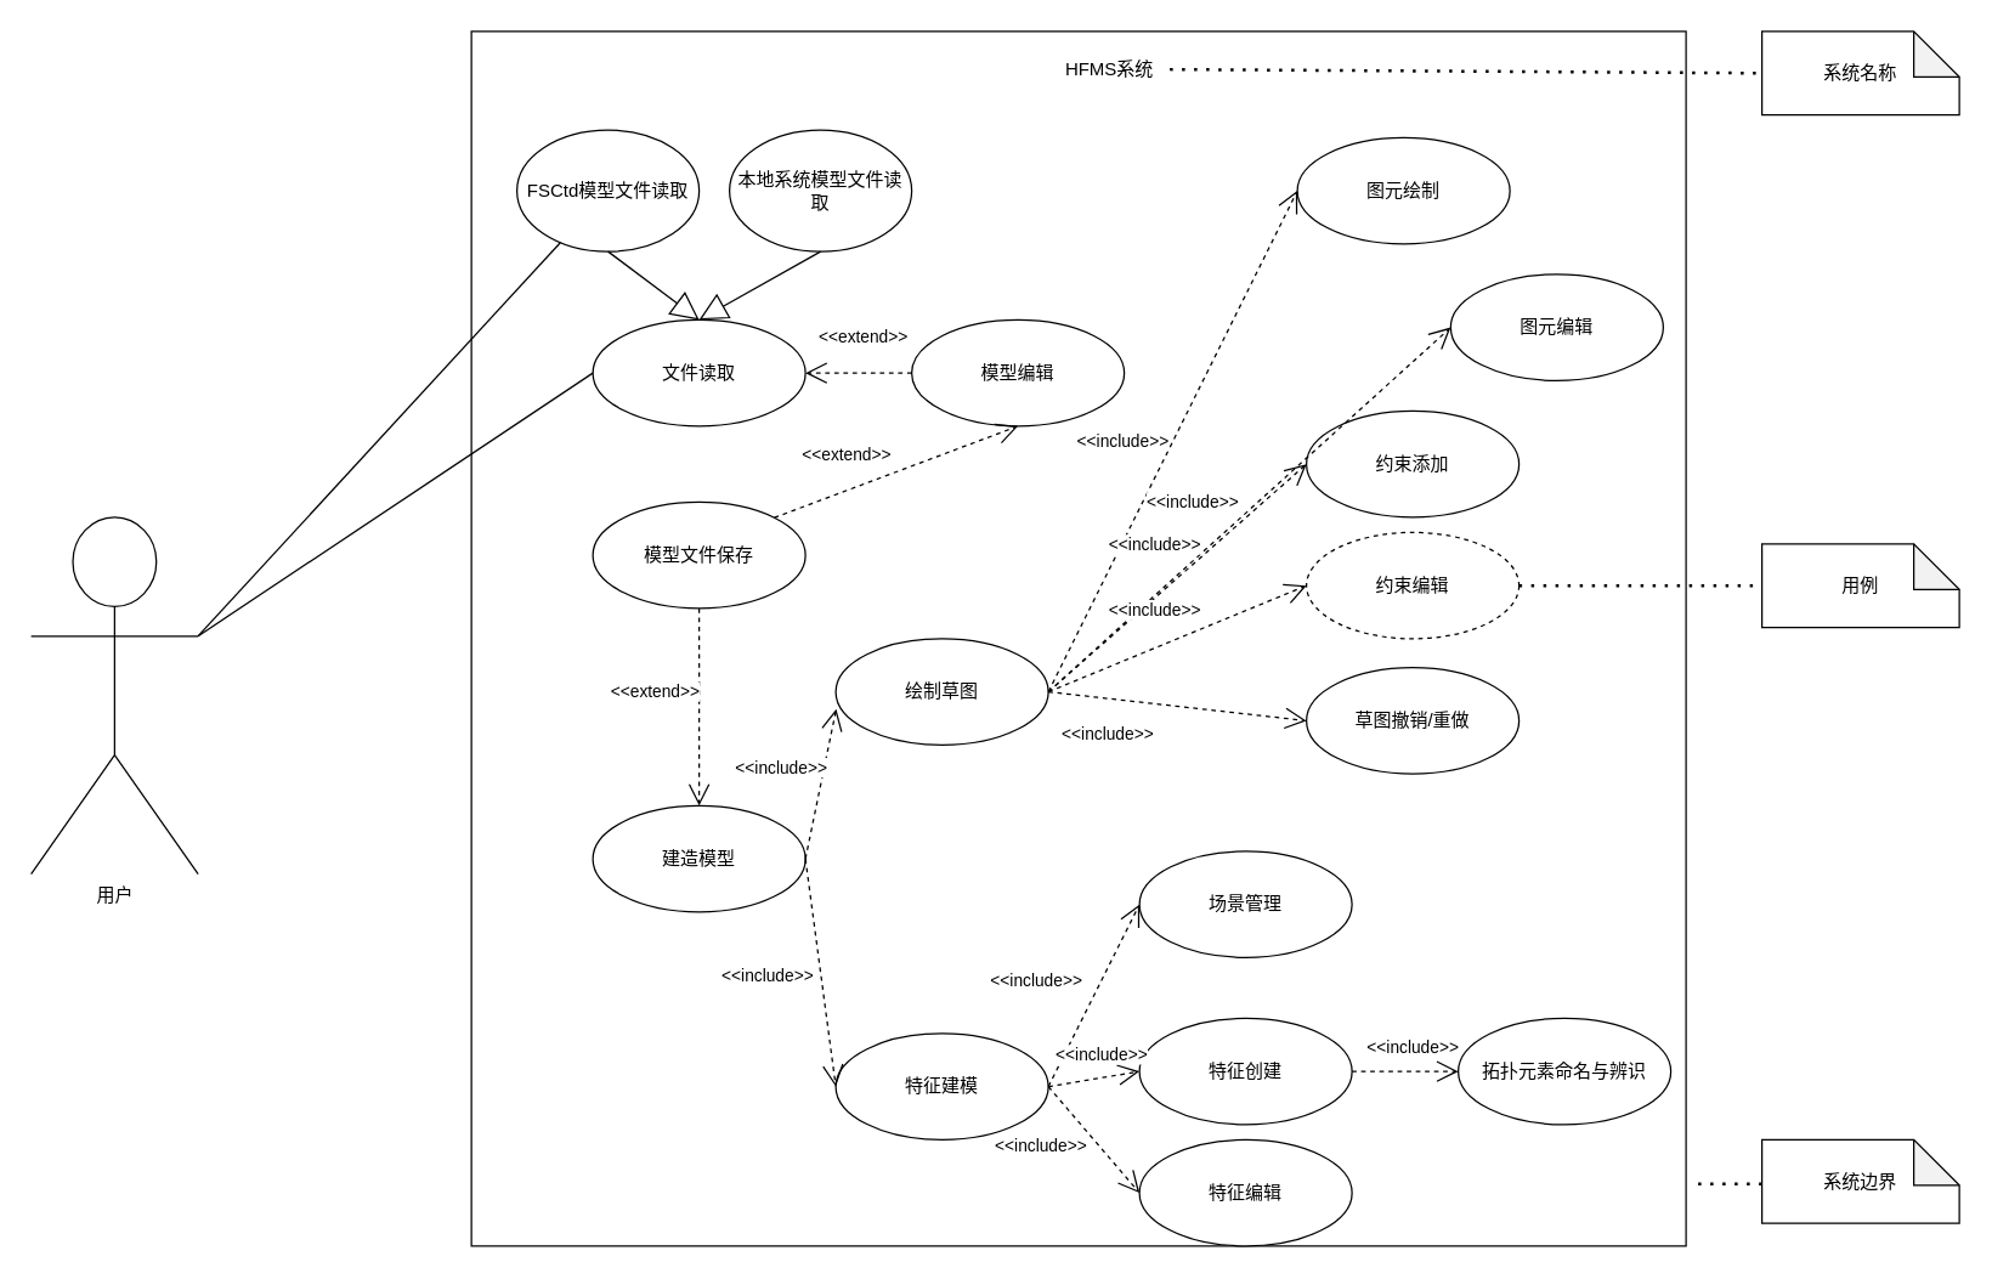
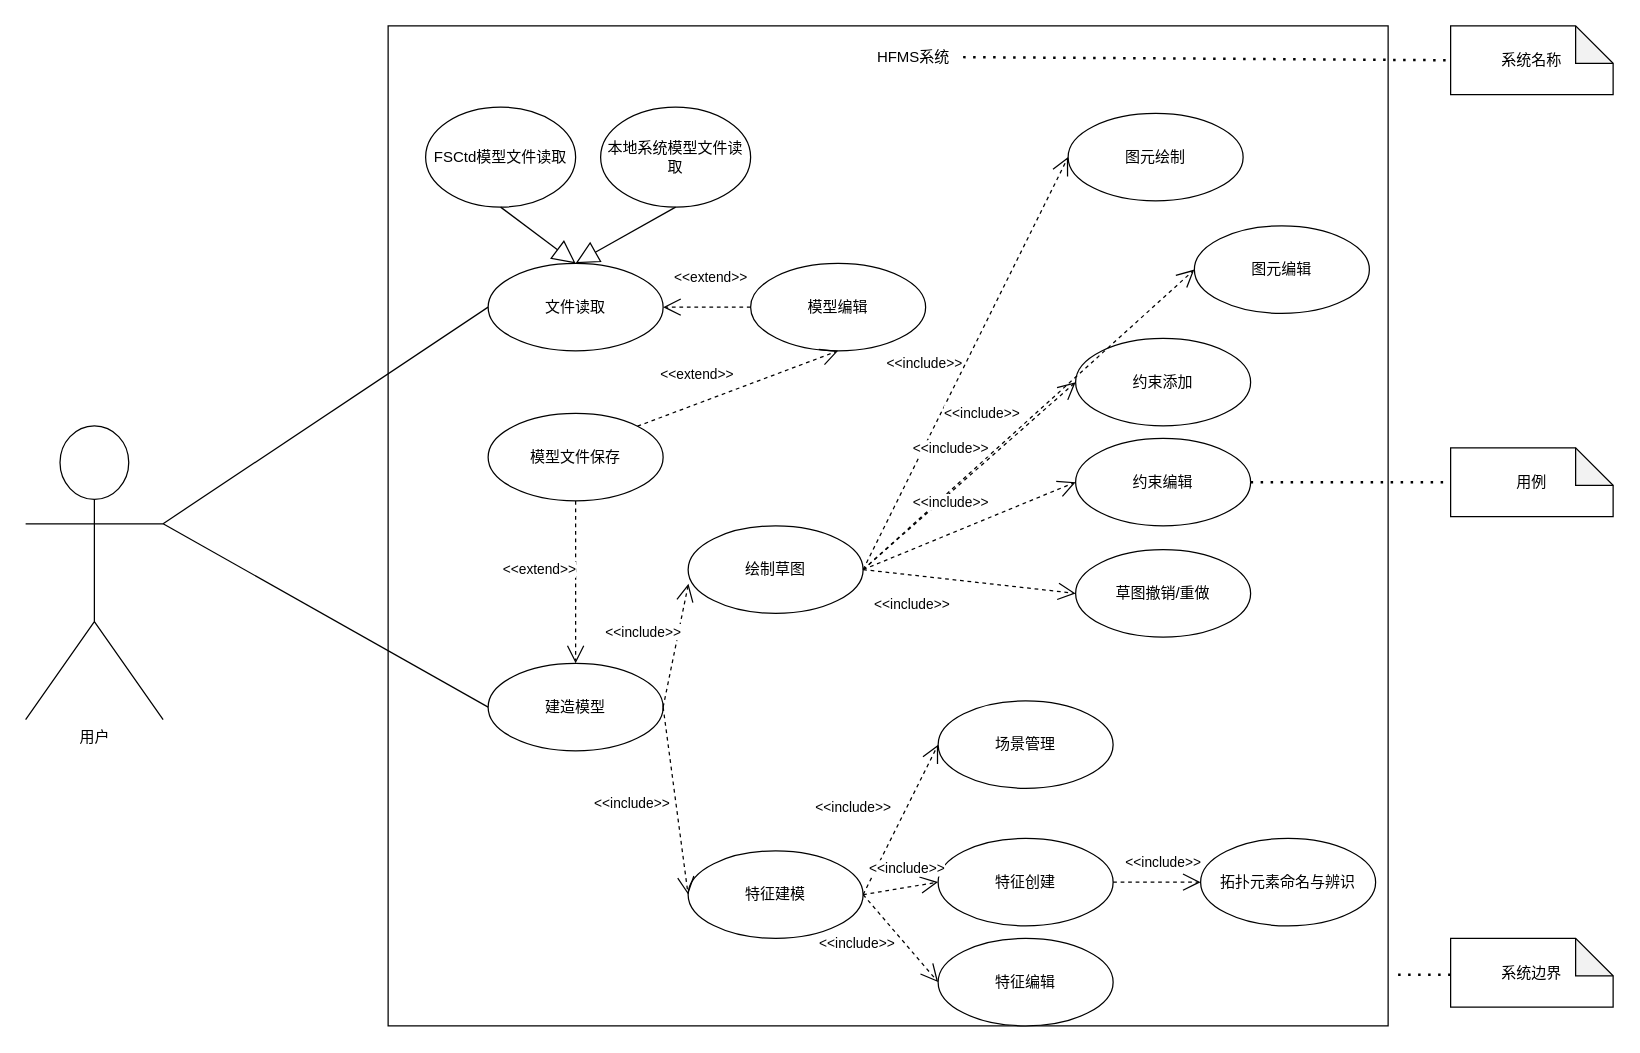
  <mxCell id="0" />
  <mxCell id="1" parent="0" />
  <mxCell id="2" value="" style="whiteSpace=wrap;html=1;aspect=fixed;" vertex="1" parent="1"><mxGeometry x="310" y="20" width="800" height="800" as="geometry" /></mxCell>
  <mxCell id="3" value="用户" style="shape=umlActor;verticalLabelPosition=bottom;verticalAlign=top;html=1;" vertex="1" parent="1"><mxGeometry x="20" y="340" width="110" height="235" as="geometry" /></mxCell>
  <mxCell id="4" value="HFMS系统" style="text;html=1;align=center;verticalAlign=middle;resizable=0;points=[];autosize=1;strokeColor=none;fillColor=none;" vertex="1" parent="1"><mxGeometry x="690" y="30" width="80" height="30" as="geometry" /></mxCell>
  <mxCell id="5" value="文件读取" style="ellipse;whiteSpace=wrap;html=1;" vertex="1" parent="1"><mxGeometry x="390" y="210" width="140" height="70" as="geometry" /></mxCell>
  <mxCell id="6" value="FSCtd模型文件读取" style="ellipse;whiteSpace=wrap;html=1;" vertex="1" parent="1"><mxGeometry x="340" y="85" width="120" height="80" as="geometry" /></mxCell>
  <mxCell id="7" value="本地系统模型文件读取" style="ellipse;whiteSpace=wrap;html=1;" vertex="1" parent="1"><mxGeometry x="480" y="85" width="120" height="80" as="geometry" /></mxCell>
  <mxCell id="8" value="" style="endArrow=block;endSize=16;endFill=0;html=1;rounded=0;entryX=0.5;entryY=0;entryDx=0;entryDy=0;exitX=0.5;exitY=1;exitDx=0;exitDy=0;" edge="1" parent="1" source="7" target="5"><mxGeometry width="160" relative="1" as="geometry"><mxPoint x="550" y="420" as="sourcePoint" /><mxPoint x="471.212" y="290" as="targetPoint" /></mxGeometry></mxCell>
  <mxCell id="9" value="" style="endArrow=block;endSize=16;endFill=0;html=1;rounded=0;entryX=0.5;entryY=0;entryDx=0;entryDy=0;exitX=0.5;exitY=1;exitDx=0;exitDy=0;" edge="1" parent="1" source="6" target="5"><mxGeometry width="160" relative="1" as="geometry"><mxPoint x="600" y="160" as="sourcePoint" /><mxPoint x="480" y="340" as="targetPoint" /></mxGeometry></mxCell>
  <mxCell id="10" value="建造模型" style="ellipse;whiteSpace=wrap;html=1;" vertex="1" parent="1"><mxGeometry x="390" y="530" width="140" height="70" as="geometry" /></mxCell>
  <mxCell id="11" value="模型编辑" style="ellipse;whiteSpace=wrap;html=1;" vertex="1" parent="1"><mxGeometry x="600" y="210" width="140" height="70" as="geometry" /></mxCell>
  <mxCell id="12" value="" style="endArrow=open;endFill=1;endSize=12;html=1;rounded=0;exitX=0;exitY=0.5;exitDx=0;exitDy=0;entryX=1;entryY=0.5;entryDx=0;entryDy=0;dashed=1;" edge="1" parent="1" source="11" target="5"><mxGeometry width="160" relative="1" as="geometry"><mxPoint x="730" y="198.46" as="sourcePoint" /><mxPoint x="890" y="198.46" as="targetPoint" /></mxGeometry></mxCell>
  <mxCell id="13" value="&amp;lt;&amp;lt;extend&amp;gt;&amp;gt;" style="edgeLabel;html=1;align=center;verticalAlign=middle;resizable=0;points=[];" vertex="1" connectable="0" parent="12"><mxGeometry x="-0.313" y="-2" relative="1" as="geometry"><mxPoint x="-9" y="-23" as="offset" /></mxGeometry></mxCell>
  <mxCell id="14" value="模型文件保存" style="ellipse;whiteSpace=wrap;html=1;" vertex="1" parent="1"><mxGeometry x="390" y="330" width="140" height="70" as="geometry" /></mxCell>
  <mxCell id="15" value="" style="endArrow=open;endFill=1;endSize=12;html=1;rounded=0;exitX=1;exitY=0;exitDx=0;exitDy=0;entryX=0.5;entryY=1;entryDx=0;entryDy=0;dashed=1;" edge="1" parent="1" source="14" target="11"><mxGeometry width="160" relative="1" as="geometry"><mxPoint x="640" y="345" as="sourcePoint" /><mxPoint x="550" y="345" as="targetPoint" /></mxGeometry></mxCell>
  <mxCell id="16" value="&amp;lt;&amp;lt;extend&amp;gt;&amp;gt;" style="edgeLabel;html=1;align=center;verticalAlign=middle;resizable=0;points=[];" vertex="1" connectable="0" parent="15"><mxGeometry x="-0.313" y="-2" relative="1" as="geometry"><mxPoint x="-9" y="-23" as="offset" /></mxGeometry></mxCell>
  <mxCell id="17" value="" style="endArrow=open;endFill=1;endSize=12;html=1;rounded=0;exitX=0.5;exitY=1;exitDx=0;exitDy=0;dashed=1;" edge="1" parent="1" source="14" target="10"><mxGeometry width="160" relative="1" as="geometry"><mxPoint x="650" y="355" as="sourcePoint" /><mxPoint x="560" y="355" as="targetPoint" /></mxGeometry></mxCell>
  <mxCell id="18" value="&amp;lt;&amp;lt;extend&amp;gt;&amp;gt;" style="edgeLabel;html=1;align=center;verticalAlign=middle;resizable=0;points=[];" vertex="1" connectable="0" parent="17"><mxGeometry x="-0.313" y="-2" relative="1" as="geometry"><mxPoint x="-28" y="9" as="offset" /></mxGeometry></mxCell>
  <mxCell id="19" value="特征建模" style="ellipse;whiteSpace=wrap;html=1;" vertex="1" parent="1"><mxGeometry x="550" y="680" width="140" height="70" as="geometry" /></mxCell>
  <mxCell id="20" value="特征创建" style="ellipse;whiteSpace=wrap;html=1;" vertex="1" parent="1"><mxGeometry x="750" y="670" width="140" height="70" as="geometry" /></mxCell>
  <mxCell id="21" value="特征编辑" style="ellipse;whiteSpace=wrap;html=1;" vertex="1" parent="1"><mxGeometry x="750" y="750" width="140" height="70" as="geometry" /></mxCell>
  <mxCell id="22" value="约束添加" style="ellipse;whiteSpace=wrap;html=1;" vertex="1" parent="1"><mxGeometry x="860" y="270" width="140" height="70" as="geometry" /></mxCell>
  <mxCell id="23" value="图元绘制" style="ellipse;whiteSpace=wrap;html=1;" vertex="1" parent="1"><mxGeometry x="854" y="90" width="140" height="70" as="geometry" /></mxCell>
  <mxCell id="24" value="草图撤销/重做" style="ellipse;whiteSpace=wrap;html=1;" vertex="1" parent="1"><mxGeometry x="860" y="439" width="140" height="70" as="geometry" /></mxCell>
  <mxCell id="25" value="绘制草图" style="ellipse;whiteSpace=wrap;html=1;" vertex="1" parent="1"><mxGeometry x="550" y="420" width="140" height="70" as="geometry" /></mxCell>
  <mxCell id="26" value="场景管理" style="ellipse;whiteSpace=wrap;html=1;" vertex="1" parent="1"><mxGeometry x="750" y="560" width="140" height="70" as="geometry" /></mxCell>
  <mxCell id="27" value="图元编辑" style="ellipse;whiteSpace=wrap;html=1;" vertex="1" parent="1"><mxGeometry x="955" y="180" width="140" height="70" as="geometry" /></mxCell>
- <mxCell id="28" value="约束编辑" style="ellipse;whiteSpace=wrap;html=1;dashed=1;" vertex="1" parent="1"><mxGeometry x="860" y="350" width="140" height="70" as="geometry" /></mxCell>
+ <mxCell id="28" value="约束编辑" style="ellipse;whiteSpace=wrap;html=1;" vertex="1" parent="1"><mxGeometry x="860" y="350" width="140" height="70" as="geometry" /></mxCell>
  <mxCell id="29" value="" style="endArrow=open;endFill=1;endSize=12;html=1;rounded=0;exitX=1;exitY=0.5;exitDx=0;exitDy=0;dashed=1;entryX=0.002;entryY=0.661;entryDx=0;entryDy=0;entryPerimeter=0;" edge="1" parent="1" source="10" target="25"><mxGeometry width="160" relative="1" as="geometry"><mxPoint x="460" y="450" as="sourcePoint" /><mxPoint x="460" y="540" as="targetPoint" /></mxGeometry></mxCell>
  <mxCell id="30" value="&amp;lt;&amp;lt;include&amp;gt;&amp;gt;" style="edgeLabel;html=1;align=center;verticalAlign=middle;resizable=0;points=[];" vertex="1" connectable="0" parent="29"><mxGeometry x="-0.091" y="2" relative="1" as="geometry"><mxPoint x="-24" y="-15" as="offset" /></mxGeometry></mxCell>
  <mxCell id="31" value="" style="endArrow=open;endFill=1;endSize=12;html=1;rounded=0;dashed=1;entryX=0;entryY=0.5;entryDx=0;entryDy=0;exitX=1;exitY=0.5;exitDx=0;exitDy=0;" edge="1" parent="1" source="10" target="19"><mxGeometry width="160" relative="1" as="geometry"><mxPoint x="520" y="570" as="sourcePoint" /><mxPoint x="630" y="456" as="targetPoint" /></mxGeometry></mxCell>
  <mxCell id="32" value="&amp;lt;&amp;lt;include&amp;gt;&amp;gt;" style="edgeLabel;html=1;align=center;verticalAlign=middle;resizable=0;points=[];" vertex="1" connectable="0" parent="31"><mxGeometry x="-0.091" y="2" relative="1" as="geometry"><mxPoint x="-37" y="8" as="offset" /></mxGeometry></mxCell>
  <mxCell id="33" value="" style="endArrow=open;endFill=1;endSize=12;html=1;rounded=0;exitX=1;exitY=0.5;exitDx=0;exitDy=0;dashed=1;entryX=0;entryY=0.5;entryDx=0;entryDy=0;" edge="1" parent="1" source="25" target="23"><mxGeometry width="160" relative="1" as="geometry"><mxPoint x="540" y="585" as="sourcePoint" /><mxPoint x="640" y="466" as="targetPoint" /></mxGeometry></mxCell>
  <mxCell id="34" value="&amp;lt;&amp;lt;include&amp;gt;&amp;gt;" style="edgeLabel;html=1;align=center;verticalAlign=middle;resizable=0;points=[];" vertex="1" connectable="0" parent="33"><mxGeometry x="-0.091" y="2" relative="1" as="geometry"><mxPoint x="-24" y="-15" as="offset" /></mxGeometry></mxCell>
  <mxCell id="35" value="" style="endArrow=open;endFill=1;endSize=12;html=1;rounded=0;dashed=1;entryX=0;entryY=0.5;entryDx=0;entryDy=0;exitX=1;exitY=0.5;exitDx=0;exitDy=0;" edge="1" parent="1" source="25" target="27"><mxGeometry width="160" relative="1" as="geometry"><mxPoint x="750" y="370" as="sourcePoint" /><mxPoint x="1054.74" y="126.95" as="targetPoint" /></mxGeometry></mxCell>
  <mxCell id="36" value="&amp;lt;&amp;lt;include&amp;gt;&amp;gt;" style="edgeLabel;html=1;align=center;verticalAlign=middle;resizable=0;points=[];" vertex="1" connectable="0" parent="35"><mxGeometry x="-0.091" y="2" relative="1" as="geometry"><mxPoint x="-24" y="-15" as="offset" /></mxGeometry></mxCell>
  <mxCell id="37" value="" style="endArrow=open;endFill=1;endSize=12;html=1;rounded=0;exitX=1;exitY=0.5;exitDx=0;exitDy=0;dashed=1;entryX=0;entryY=0.5;entryDx=0;entryDy=0;" edge="1" parent="1" source="25" target="22"><mxGeometry width="160" relative="1" as="geometry"><mxPoint x="560" y="605" as="sourcePoint" /><mxPoint x="660" y="486" as="targetPoint" /></mxGeometry></mxCell>
  <mxCell id="38" value="&amp;lt;&amp;lt;include&amp;gt;&amp;gt;" style="edgeLabel;html=1;align=center;verticalAlign=middle;resizable=0;points=[];" vertex="1" connectable="0" parent="37"><mxGeometry x="-0.091" y="2" relative="1" as="geometry"><mxPoint x="-6" y="-28" as="offset" /></mxGeometry></mxCell>
  <mxCell id="39" value="" style="endArrow=open;endFill=1;endSize=12;html=1;rounded=0;dashed=1;entryX=0;entryY=0.5;entryDx=0;entryDy=0;exitX=1;exitY=0.5;exitDx=0;exitDy=0;" edge="1" parent="1" source="25" target="28"><mxGeometry width="160" relative="1" as="geometry"><mxPoint x="750" y="380" as="sourcePoint" /><mxPoint x="670" y="496" as="targetPoint" /></mxGeometry></mxCell>
  <mxCell id="40" value="&amp;lt;&amp;lt;include&amp;gt;&amp;gt;" style="edgeLabel;html=1;align=center;verticalAlign=middle;resizable=0;points=[];" vertex="1" connectable="0" parent="39"><mxGeometry x="-0.091" y="2" relative="1" as="geometry"><mxPoint x="-7" y="-21" as="offset" /></mxGeometry></mxCell>
  <mxCell id="41" value="" style="endArrow=open;endFill=1;endSize=12;html=1;rounded=0;dashed=1;entryX=0;entryY=0.5;entryDx=0;entryDy=0;exitX=1;exitY=0.5;exitDx=0;exitDy=0;" edge="1" parent="1" source="25" target="24"><mxGeometry width="160" relative="1" as="geometry"><mxPoint x="580" y="625" as="sourcePoint" /><mxPoint x="680" y="506" as="targetPoint" /></mxGeometry></mxCell>
  <mxCell id="42" value="&amp;lt;&amp;lt;include&amp;gt;&amp;gt;" style="edgeLabel;html=1;align=center;verticalAlign=middle;resizable=0;points=[];" vertex="1" connectable="0" parent="41"><mxGeometry x="-0.091" y="2" relative="1" as="geometry"><mxPoint x="-39" y="21" as="offset" /></mxGeometry></mxCell>
  <mxCell id="43" value="" style="endArrow=open;endFill=1;endSize=12;html=1;rounded=0;exitX=1;exitY=0.5;exitDx=0;exitDy=0;dashed=1;entryX=0;entryY=0.5;entryDx=0;entryDy=0;" edge="1" parent="1" source="19" target="26"><mxGeometry width="160" relative="1" as="geometry"><mxPoint x="590" y="635" as="sourcePoint" /><mxPoint x="690" y="516" as="targetPoint" /></mxGeometry></mxCell>
  <mxCell id="44" value="&amp;lt;&amp;lt;include&amp;gt;&amp;gt;" style="edgeLabel;html=1;align=center;verticalAlign=middle;resizable=0;points=[];" vertex="1" connectable="0" parent="43"><mxGeometry x="-0.091" y="2" relative="1" as="geometry"><mxPoint x="-34" y="-15" as="offset" /></mxGeometry></mxCell>
  <mxCell id="45" value="" style="endArrow=open;endFill=1;endSize=12;html=1;rounded=0;dashed=1;entryX=0;entryY=0.5;entryDx=0;entryDy=0;exitX=1;exitY=0.5;exitDx=0;exitDy=0;" edge="1" parent="1" source="19" target="20"><mxGeometry width="160" relative="1" as="geometry"><mxPoint x="750" y="680" as="sourcePoint" /><mxPoint x="700" y="526" as="targetPoint" /></mxGeometry></mxCell>
  <mxCell id="46" value="&amp;lt;&amp;lt;include&amp;gt;&amp;gt;" style="edgeLabel;html=1;align=center;verticalAlign=middle;resizable=0;points=[];" vertex="1" connectable="0" parent="45"><mxGeometry x="-0.091" y="2" relative="1" as="geometry"><mxPoint x="7" y="-15" as="offset" /></mxGeometry></mxCell>
  <mxCell id="47" value="" style="endArrow=open;endFill=1;endSize=12;html=1;rounded=0;dashed=1;entryX=0;entryY=0.5;entryDx=0;entryDy=0;exitX=1;exitY=0.5;exitDx=0;exitDy=0;" edge="1" parent="1" source="19" target="21"><mxGeometry width="160" relative="1" as="geometry"><mxPoint x="760" y="670" as="sourcePoint" /><mxPoint x="710" y="536" as="targetPoint" /></mxGeometry></mxCell>
  <mxCell id="48" value="&amp;lt;&amp;lt;include&amp;gt;&amp;gt;" style="edgeLabel;html=1;align=center;verticalAlign=middle;resizable=0;points=[];" vertex="1" connectable="0" parent="47"><mxGeometry x="-0.091" y="2" relative="1" as="geometry"><mxPoint x="-34" y="8" as="offset" /></mxGeometry></mxCell>
  <mxCell id="49" value="" style="endArrow=none;html=1;rounded=0;exitX=1;exitY=0.333;exitDx=0;exitDy=0;exitPerimeter=0;entryX=0;entryY=0.5;entryDx=0;entryDy=0;" edge="1" parent="1" source="3" target="5"><mxGeometry width="50" height="50" relative="1" as="geometry"><mxPoint x="150" y="350" as="sourcePoint" /><mxPoint x="200" y="300" as="targetPoint" /></mxGeometry></mxCell>
- <mxCell id="50" value="" style="endArrow=none;html=1;rounded=0;exitX=1;exitY=0.333;exitDx=0;exitDy=0;exitPerimeter=0;" edge="1" parent="1" source="3" target="6"><mxGeometry width="50" height="50" relative="1" as="geometry"><mxPoint x="190" y="590" as="sourcePoint" /><mxPoint x="240" y="540" as="targetPoint" /></mxGeometry></mxCell>
+ <mxCell id="50" value="" style="endArrow=none;html=1;rounded=0;exitX=1;exitY=0.333;exitDx=0;exitDy=0;exitPerimeter=0;entryX=0;entryY=0.5;entryDx=0;entryDy=0;" edge="1" parent="1" source="3" target="10"><mxGeometry width="50" height="50" relative="1" as="geometry"><mxPoint x="190" y="590" as="sourcePoint" /><mxPoint x="240" y="540" as="targetPoint" /></mxGeometry></mxCell>
  <mxCell id="51" value="" style="endArrow=none;dashed=1;html=1;dashPattern=1 3;strokeWidth=2;rounded=0;entryX=0;entryY=0.5;entryDx=0;entryDy=0;entryPerimeter=0;" edge="1" parent="1" target="52"><mxGeometry width="50" height="50" relative="1" as="geometry"><mxPoint x="770" y="45" as="sourcePoint" /><mxPoint x="1150" y="45" as="targetPoint" /></mxGeometry></mxCell>
  <mxCell id="52" value="系统名称" style="shape=note;whiteSpace=wrap;html=1;backgroundOutline=1;darkOpacity=0.05;" vertex="1" parent="1"><mxGeometry x="1160" y="20" width="130" height="55" as="geometry" /></mxCell>
  <mxCell id="53" value="" style="endArrow=none;dashed=1;html=1;dashPattern=1 3;strokeWidth=2;rounded=0;entryX=1.003;entryY=0.949;entryDx=0;entryDy=0;entryPerimeter=0;" edge="1" parent="1" target="2"><mxGeometry width="50" height="50" relative="1" as="geometry"><mxPoint x="1160" y="779" as="sourcePoint" /><mxPoint x="1230" y="670" as="targetPoint" /></mxGeometry></mxCell>
  <mxCell id="54" value="系统边界" style="shape=note;whiteSpace=wrap;html=1;backgroundOutline=1;darkOpacity=0.05;" vertex="1" parent="1"><mxGeometry x="1160" y="750" width="130" height="55" as="geometry" /></mxCell>
  <mxCell id="55" value="" style="endArrow=none;dashed=1;html=1;dashPattern=1 3;strokeWidth=2;rounded=0;exitX=1;exitY=0.5;exitDx=0;exitDy=0;entryX=0;entryY=0.5;entryDx=0;entryDy=0;entryPerimeter=0;" edge="1" parent="1" source="28" target="56"><mxGeometry width="50" height="50" relative="1" as="geometry"><mxPoint x="1250" y="450" as="sourcePoint" /><mxPoint x="1160" y="380" as="targetPoint" /></mxGeometry></mxCell>
  <mxCell id="56" value="用例" style="shape=note;whiteSpace=wrap;html=1;backgroundOutline=1;darkOpacity=0.05;" vertex="1" parent="1"><mxGeometry x="1160" y="357.5" width="130" height="55" as="geometry" /></mxCell>
  <mxCell id="57" value="拓扑元素命名与辨识" style="ellipse;whiteSpace=wrap;html=1;" vertex="1" parent="1"><mxGeometry x="960" y="670" width="140" height="70" as="geometry" /></mxCell>
  <mxCell id="58" value="" style="endArrow=open;endFill=1;endSize=12;html=1;rounded=0;dashed=1;entryX=0;entryY=0.5;entryDx=0;entryDy=0;exitX=1;exitY=0.5;exitDx=0;exitDy=0;" edge="1" parent="1" source="20" target="57"><mxGeometry width="160" relative="1" as="geometry"><mxPoint x="700" y="725" as="sourcePoint" /><mxPoint x="760" y="715" as="targetPoint" /></mxGeometry></mxCell>
  <mxCell id="59" value="&amp;lt;&amp;lt;include&amp;gt;&amp;gt;" style="edgeLabel;html=1;align=center;verticalAlign=middle;resizable=0;points=[];" vertex="1" connectable="0" parent="58"><mxGeometry x="-0.091" y="2" relative="1" as="geometry"><mxPoint x="7" y="-15" as="offset" /></mxGeometry></mxCell>
